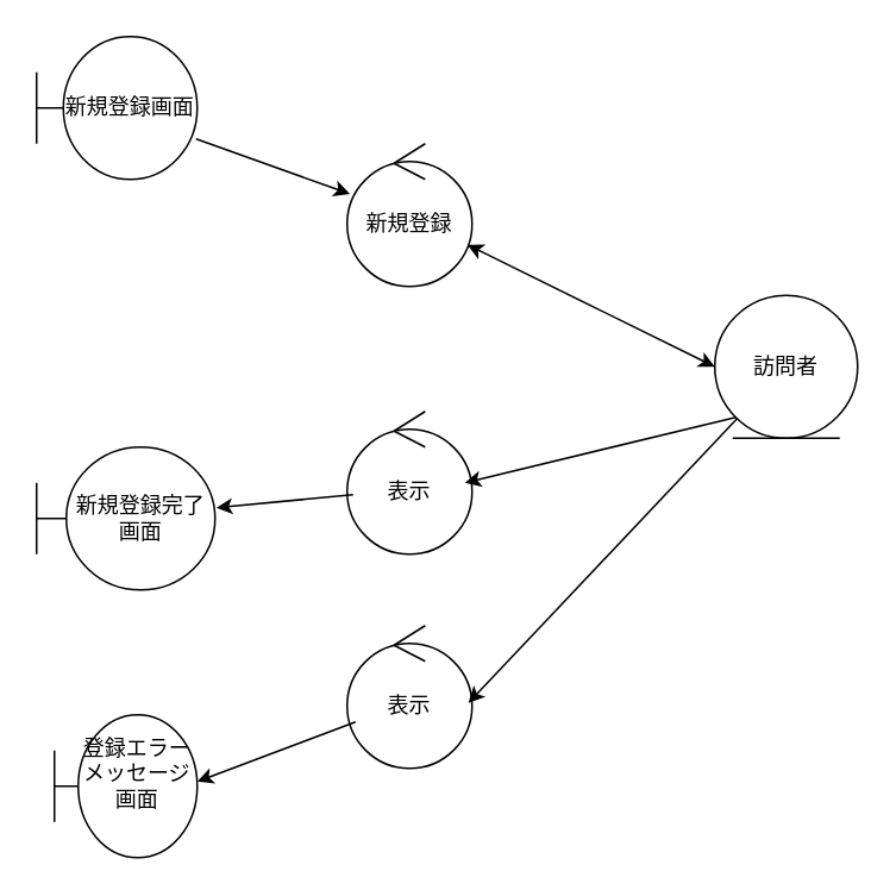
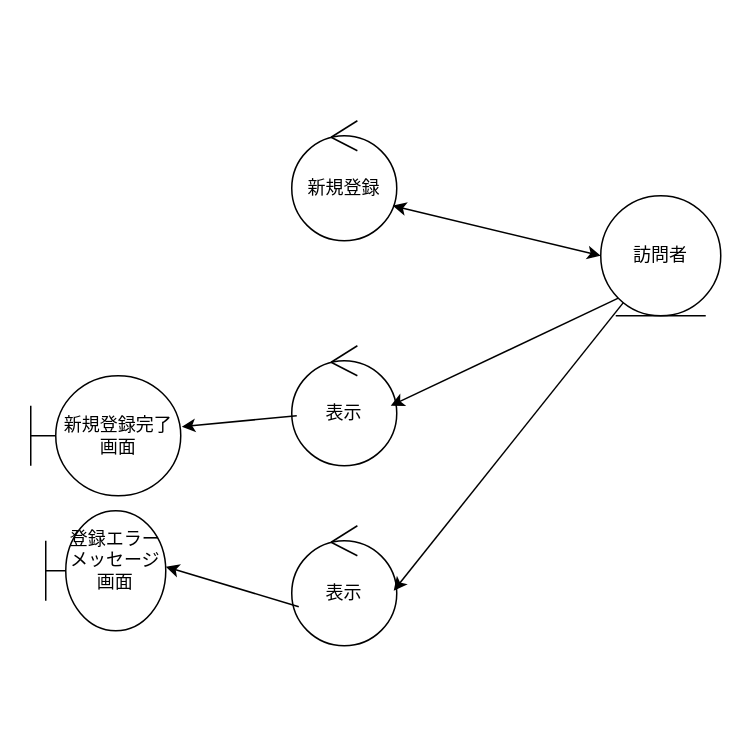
  <mxCell id="0" />
  <mxCell id="1" parent="0" />
- <mxCell id="2" value="新規登録画面" style="shape=umlBoundary;whiteSpace=wrap;html=1;" vertex="1" parent="1"><mxGeometry x="20" y="20" width="90" height="80" as="geometry" /></mxCell>
- <mxCell id="3" value="訪問者" style="ellipse;shape=umlEntity;whiteSpace=wrap;html=1;" vertex="1" parent="1"><mxGeometry x="400" y="165" width="80" height="80" as="geometry" /></mxCell>
+ <mxCell id="3" value="訪問者" style="ellipse;shape=umlEntity;whiteSpace=wrap;html=1;" vertex="1" parent="1"><mxGeometry x="400" y="130" width="80" height="80" as="geometry" /></mxCell>
  <mxCell id="4" value="新規登録" style="ellipse;shape=umlControl;whiteSpace=wrap;html=1;" vertex="1" parent="1"><mxGeometry x="194" y="80" width="70" height="80" as="geometry" /></mxCell>
  <mxCell id="5" value="表示" style="ellipse;shape=umlControl;whiteSpace=wrap;html=1;" vertex="1" parent="1"><mxGeometry x="194" y="230" width="70" height="80" as="geometry" /></mxCell>
  <mxCell id="6" value="表示" style="ellipse;shape=umlControl;whiteSpace=wrap;html=1;" vertex="1" parent="1"><mxGeometry x="194" y="350" width="70" height="80" as="geometry" /></mxCell>
  <mxCell id="7" value="新規登録完了画面" style="shape=umlBoundary;whiteSpace=wrap;html=1;" vertex="1" parent="1"><mxGeometry x="20" y="250" width="100" height="80" as="geometry" /></mxCell>
- <mxCell id="8" value="登録エラーメッセージ画面&lt;div&gt;&lt;br&gt;&lt;/div&gt;" style="shape=umlBoundary;whiteSpace=wrap;html=1;" vertex="1" parent="1"><mxGeometry x="30" y="400" width="80" height="80" as="geometry" /></mxCell>
- <mxCell id="9" value="" style="endArrow=classic;html=1;rounded=0;exitX=0.993;exitY=0.717;exitDx=0;exitDy=0;exitPerimeter=0;" edge="1" parent="1" source="2" target="4"><mxGeometry width="50" height="50" relative="1" as="geometry"><mxPoint x="160" y="320" as="sourcePoint" /><mxPoint x="210" y="270" as="targetPoint" /></mxGeometry></mxCell>
+ <mxCell id="8" value="登録エラーメッセージ画面&lt;div&gt;&lt;br&gt;&lt;/div&gt;" style="shape=umlBoundary;whiteSpace=wrap;html=1;" vertex="1" parent="1"><mxGeometry x="30" y="340" width="80" height="80" as="geometry" /></mxCell>
  <mxCell id="10" value="" style="endArrow=classic;startArrow=classic;html=1;rounded=0;entryX=0.962;entryY=0.708;entryDx=0;entryDy=0;entryPerimeter=0;exitX=0;exitY=0.5;exitDx=0;exitDy=0;" edge="1" parent="1" source="3" target="4"><mxGeometry width="50" height="50" relative="1" as="geometry"><mxPoint x="160" y="320" as="sourcePoint" /><mxPoint x="210" y="270" as="targetPoint" /></mxGeometry></mxCell>
  <mxCell id="11" value="" style="endArrow=classic;html=1;rounded=0;exitX=0;exitY=1;exitDx=0;exitDy=0;entryX=0.943;entryY=0.5;entryDx=0;entryDy=0;entryPerimeter=0;" edge="1" parent="1" source="3" target="5"><mxGeometry width="50" height="50" relative="1" as="geometry"><mxPoint x="160" y="320" as="sourcePoint" /><mxPoint x="210" y="270" as="targetPoint" /></mxGeometry></mxCell>
  <mxCell id="12" value="" style="endArrow=classic;html=1;rounded=0;entryX=0.971;entryY=0.542;entryDx=0;entryDy=0;entryPerimeter=0;" edge="1" parent="1" source="3" target="6"><mxGeometry width="50" height="50" relative="1" as="geometry"><mxPoint x="380" y="230" as="sourcePoint" /><mxPoint x="210" y="270" as="targetPoint" /></mxGeometry></mxCell>
  <mxCell id="13" value="" style="endArrow=classic;html=1;rounded=0;exitX=0.048;exitY=0.583;exitDx=0;exitDy=0;exitPerimeter=0;entryX=1.007;entryY=0.425;entryDx=0;entryDy=0;entryPerimeter=0;" edge="1" parent="1" source="5" target="7"><mxGeometry width="50" height="50" relative="1" as="geometry"><mxPoint x="160" y="320" as="sourcePoint" /><mxPoint x="210" y="270" as="targetPoint" /></mxGeometry></mxCell>
  <mxCell id="14" value="" style="endArrow=classic;html=1;rounded=0;exitX=0.067;exitY=0.675;exitDx=0;exitDy=0;exitPerimeter=0;entryX=1;entryY=0.467;entryDx=0;entryDy=0;entryPerimeter=0;" edge="1" parent="1" source="6" target="8"><mxGeometry width="50" height="50" relative="1" as="geometry"><mxPoint x="160" y="320" as="sourcePoint" /><mxPoint x="90" y="360" as="targetPoint" /></mxGeometry></mxCell>
